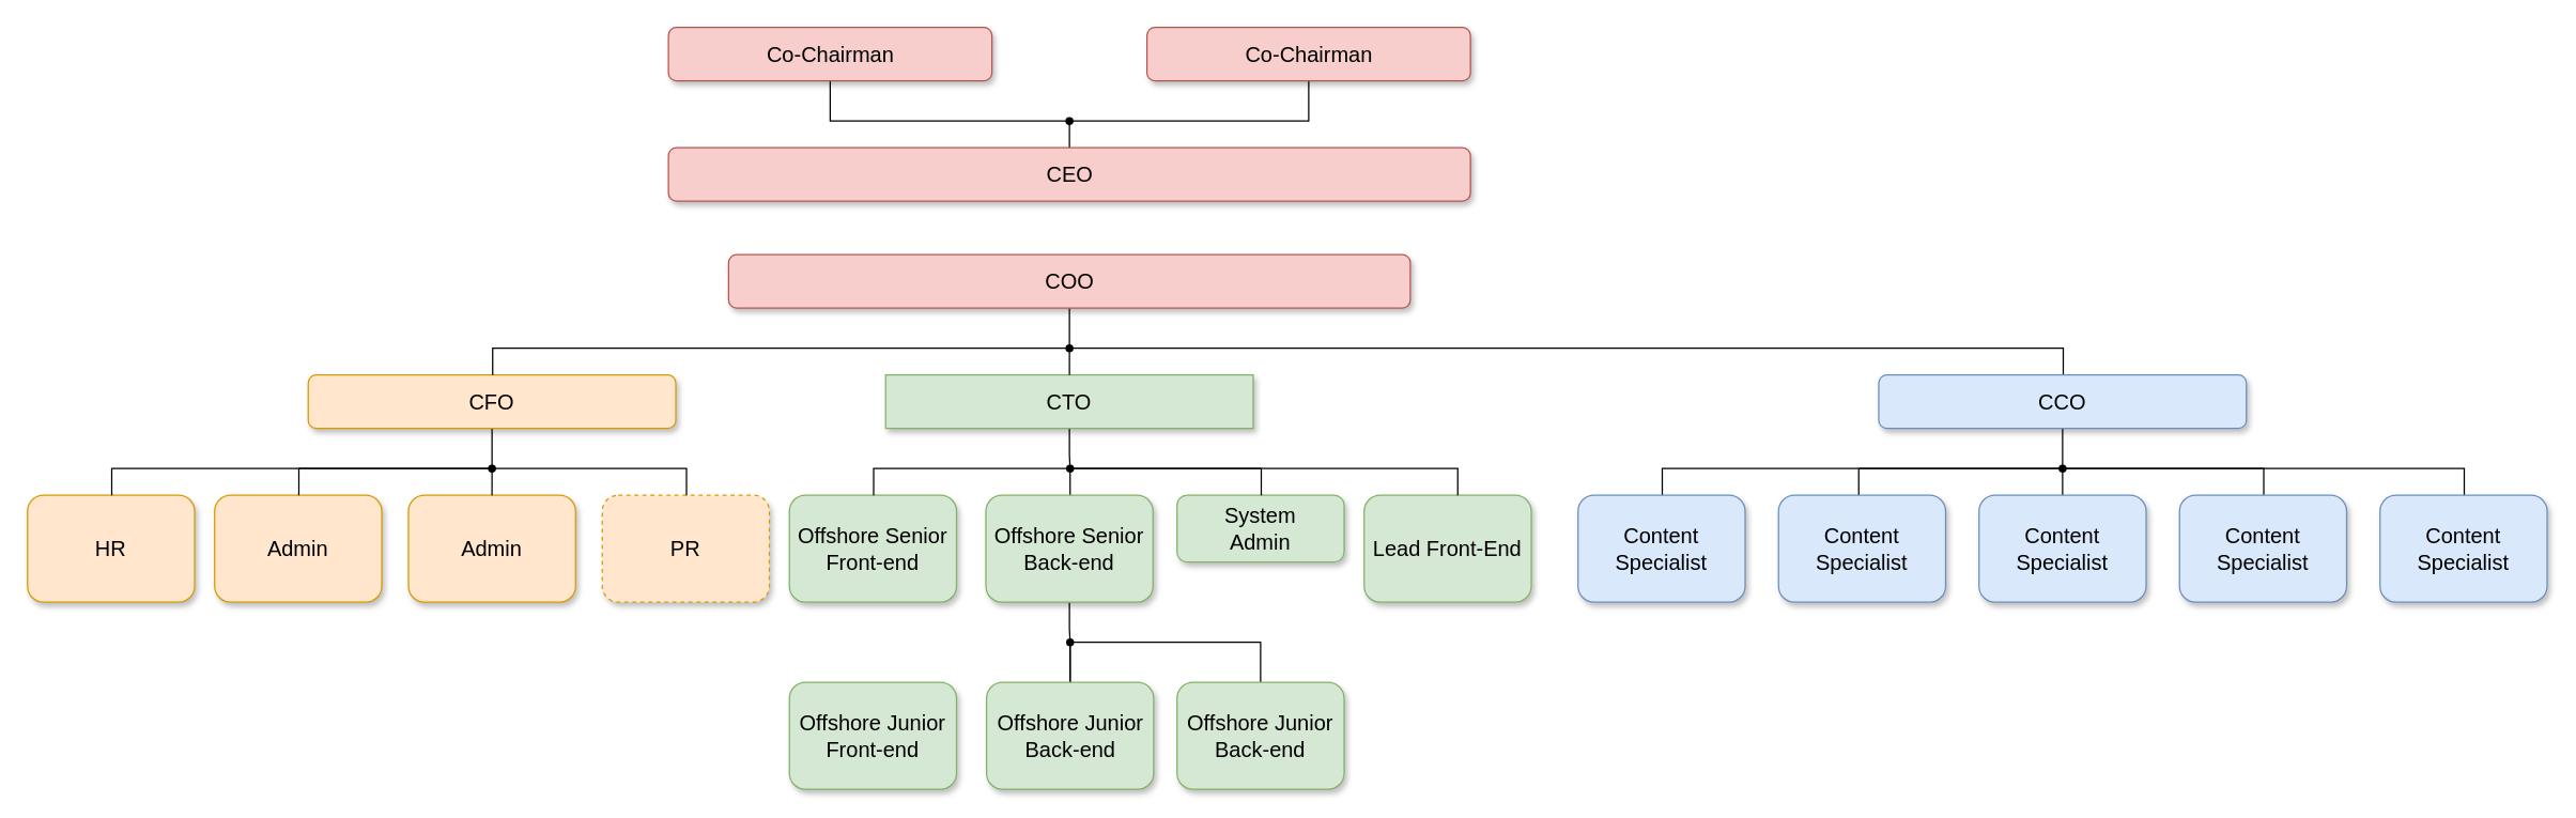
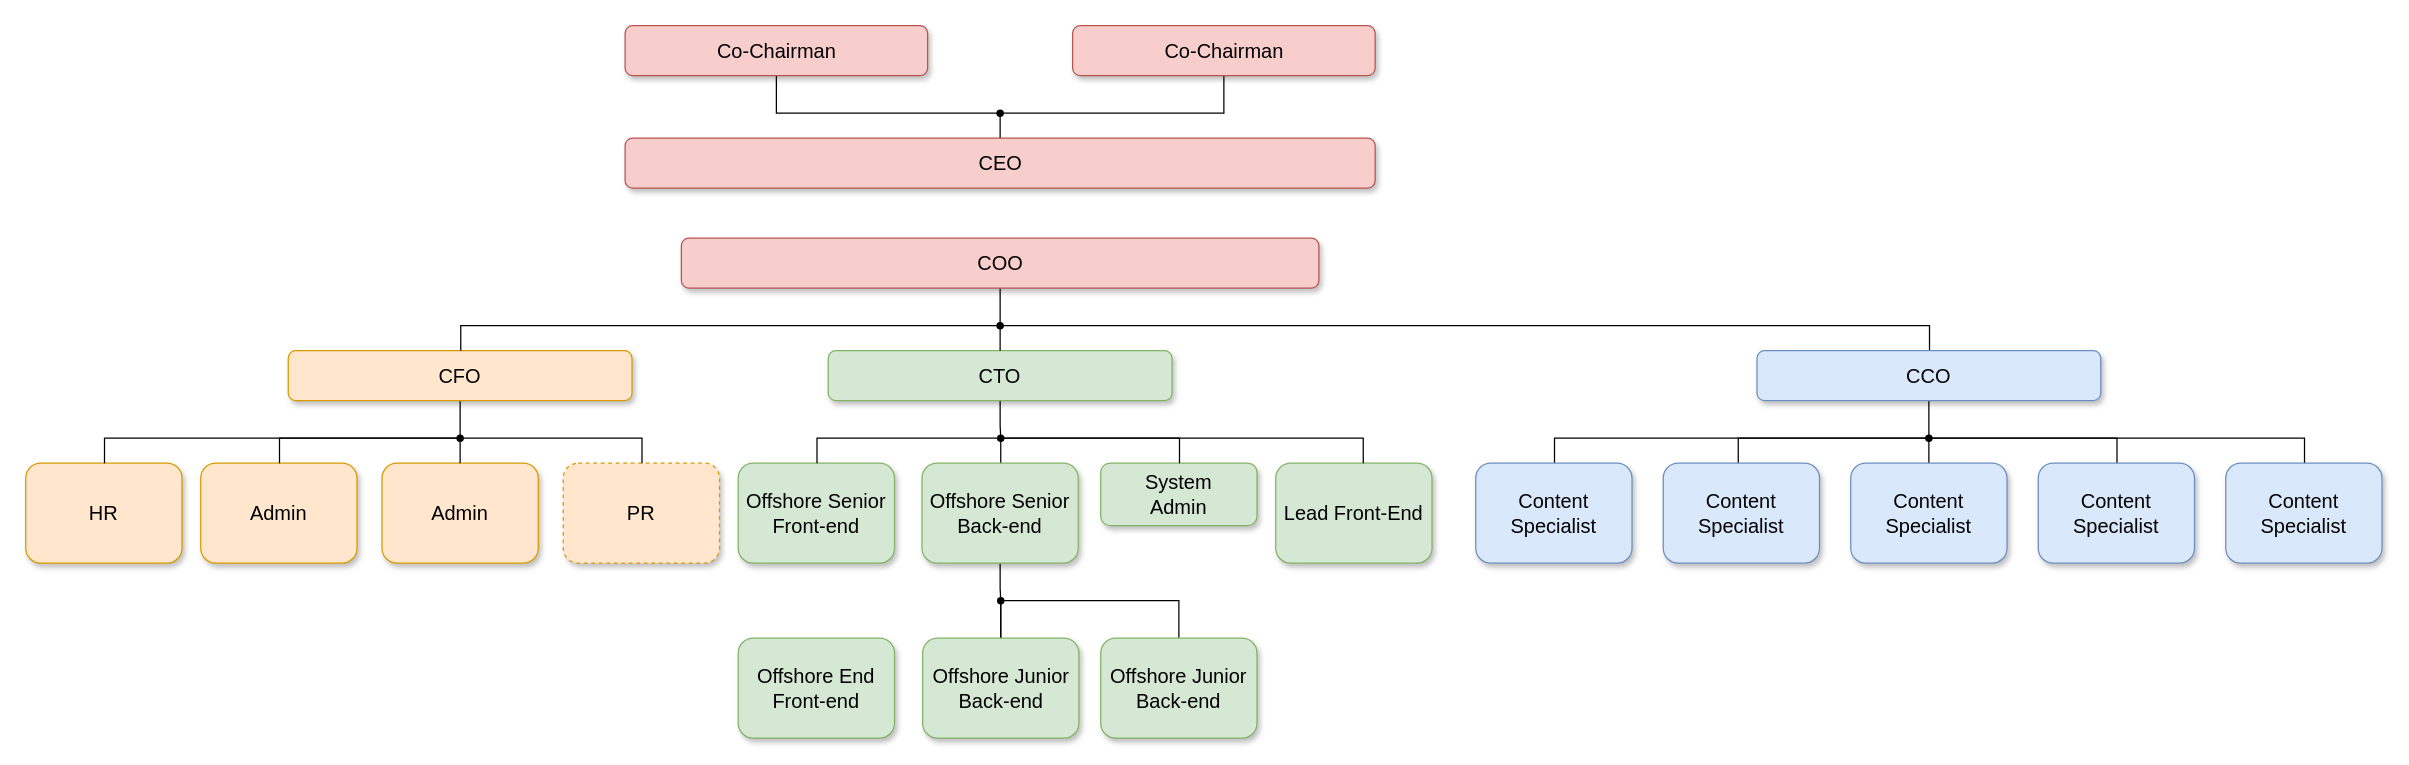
  <mxCell id="0" />
  <mxCell id="1" parent="0" />
  <mxCell id="2" style="edgeStyle=orthogonalEdgeStyle;rounded=0;orthogonalLoop=1;jettySize=auto;html=1;endArrow=none;endFill=0;" parent="1" source="57" target="32" edge="1"><mxGeometry relative="1" as="geometry" /></mxCell>
  <mxCell id="3" value="" style="edgeStyle=orthogonalEdgeStyle;rounded=0;orthogonalLoop=1;jettySize=auto;html=1;endArrow=none;endFill=0;" parent="1" source="5" target="53" edge="1"><mxGeometry relative="1" as="geometry" /></mxCell>
  <mxCell id="4" style="edgeStyle=orthogonalEdgeStyle;rounded=0;orthogonalLoop=1;jettySize=auto;html=1;endArrow=none;endFill=0;" parent="1" source="5" target="36" edge="1"><mxGeometry relative="1" as="geometry" /></mxCell>
  <mxCell id="5" value="" style="shape=waypoint;sketch=0;size=6;pointerEvents=1;points=[];fillColor=none;resizable=0;rotatable=0;perimeter=centerPerimeter;snapToPoint=1;" parent="1" vertex="1"><mxGeometry x="780" y="460" width="40" height="40" as="geometry" /></mxCell>
  <mxCell id="6" value="" style="edgeStyle=orthogonalEdgeStyle;rounded=0;orthogonalLoop=1;jettySize=auto;html=1;endArrow=none;endFill=0;" parent="1" source="22" target="12" edge="1"><mxGeometry relative="1" as="geometry" /></mxCell>
  <mxCell id="7" style="edgeStyle=orthogonalEdgeStyle;rounded=0;orthogonalLoop=1;jettySize=auto;html=1;endArrow=none;endFill=0;" parent="1" source="12" target="41" edge="1"><mxGeometry relative="1" as="geometry"><Array as="points"><mxPoint x="1243" y="350" /></Array></mxGeometry></mxCell>
  <mxCell id="8" style="edgeStyle=orthogonalEdgeStyle;rounded=0;orthogonalLoop=1;jettySize=auto;html=1;endArrow=none;endFill=0;" parent="1" source="12" target="34" edge="1"><mxGeometry relative="1" as="geometry"><Array as="points"><mxPoint x="1390" y="350" /></Array></mxGeometry></mxCell>
  <mxCell id="9" style="edgeStyle=orthogonalEdgeStyle;rounded=0;orthogonalLoop=1;jettySize=auto;html=1;endArrow=none;endFill=0;" parent="1" source="12" target="28" edge="1"><mxGeometry relative="1" as="geometry"><Array as="points"><mxPoint x="1843" y="350" /></Array></mxGeometry></mxCell>
  <mxCell id="10" style="edgeStyle=orthogonalEdgeStyle;rounded=0;orthogonalLoop=1;jettySize=auto;html=1;endArrow=none;endFill=0;" parent="1" source="12" target="27" edge="1"><mxGeometry relative="1" as="geometry"><Array as="points"><mxPoint x="1693" y="350" /></Array></mxGeometry></mxCell>
  <mxCell id="11" style="edgeStyle=orthogonalEdgeStyle;rounded=0;orthogonalLoop=1;jettySize=auto;html=1;endArrow=none;endFill=0;" parent="1" source="12" target="35" edge="1"><mxGeometry relative="1" as="geometry"><Array as="points"><mxPoint x="1543" y="350" /></Array></mxGeometry></mxCell>
  <mxCell id="12" value="" style="shape=waypoint;sketch=0;size=6;pointerEvents=1;points=[];fillColor=none;resizable=0;rotatable=0;perimeter=centerPerimeter;snapToPoint=1;" parent="1" vertex="1"><mxGeometry x="1522.5" y="330" width="40" height="40" as="geometry" /></mxCell>
  <mxCell id="13" style="edgeStyle=orthogonalEdgeStyle;rounded=0;orthogonalLoop=1;jettySize=auto;html=1;endArrow=none;endFill=0;" parent="1" source="51" target="17" edge="1"><mxGeometry relative="1" as="geometry" /></mxCell>
  <mxCell id="14" style="edgeStyle=orthogonalEdgeStyle;rounded=0;orthogonalLoop=1;jettySize=auto;html=1;endArrow=none;endFill=0;" parent="1" source="45" target="22" edge="1"><mxGeometry relative="1" as="geometry"><Array as="points"><mxPoint x="1543" y="260" /></Array></mxGeometry></mxCell>
  <mxCell id="15" style="edgeStyle=orthogonalEdgeStyle;rounded=0;orthogonalLoop=1;jettySize=auto;html=1;endArrow=none;endFill=0;" parent="1" source="16" target="51" edge="1"><mxGeometry relative="1" as="geometry"><Array as="points"><mxPoint x="979" y="90" /></Array></mxGeometry></mxCell>
  <mxCell id="16" value="Co-Chairman" style="whiteSpace=wrap;html=1;rounded=1;shadow=1;strokeWidth=1;fontSize=16;align=center;fillColor=#f8cecc;strokeColor=#b85450;" parent="1" vertex="1"><mxGeometry x="857.5" y="20" width="242" height="40" as="geometry" /></mxCell>
  <mxCell id="17" value="CEO" style="whiteSpace=wrap;html=1;rounded=1;shadow=1;strokeWidth=1;fontSize=16;align=center;fillColor=#f8cecc;strokeColor=#b85450;" parent="1" vertex="1"><mxGeometry x="499.5" y="110" width="600" height="40" as="geometry" /></mxCell>
  <mxCell id="18" style="edgeStyle=orthogonalEdgeStyle;rounded=0;orthogonalLoop=1;jettySize=auto;html=1;endArrow=none;endFill=0;" parent="1" source="19" target="45" edge="1"><mxGeometry relative="1" as="geometry" /></mxCell>
  <mxCell id="19" value="COO" style="whiteSpace=wrap;html=1;rounded=1;shadow=1;strokeWidth=1;fontSize=16;align=center;fillColor=#f8cecc;strokeColor=#b85450;" parent="1" vertex="1"><mxGeometry x="544.5" y="190" width="510" height="40" as="geometry" /></mxCell>
  <mxCell id="20" style="edgeStyle=orthogonalEdgeStyle;rounded=0;orthogonalLoop=1;jettySize=auto;html=1;endArrow=none;endFill=0;" parent="1" source="21" target="57" edge="1"><mxGeometry relative="1" as="geometry" /></mxCell>
- <mxCell id="21" value="CTO" style="whiteSpace=wrap;html=1;shadow=1;strokeWidth=1;fontSize=16;align=center;fillColor=#d5e8d4;strokeColor=#82b366;rounded=0;" parent="1" vertex="1"><mxGeometry x="662" y="280" width="275" height="40" as="geometry" /></mxCell>
+ <mxCell id="21" value="CTO" style="whiteSpace=wrap;html=1;rounded=1;shadow=1;strokeWidth=1;fontSize=16;align=center;fillColor=#d5e8d4;strokeColor=#82b366;" parent="1" vertex="1"><mxGeometry x="662" y="280" width="275" height="40" as="geometry" /></mxCell>
  <mxCell id="22" value="CCO" style="whiteSpace=wrap;html=1;rounded=1;shadow=1;strokeWidth=1;fontSize=16;align=center;fillColor=#dae8fc;strokeColor=#6c8ebf;" parent="1" vertex="1"><mxGeometry x="1405" y="280" width="275" height="40" as="geometry" /></mxCell>
  <mxCell id="23" style="edgeStyle=orthogonalEdgeStyle;rounded=0;orthogonalLoop=1;jettySize=auto;html=1;endArrow=none;endFill=0;" parent="1" source="24" target="50" edge="1"><mxGeometry relative="1" as="geometry" /></mxCell>
  <mxCell id="24" value="CFO" style="whiteSpace=wrap;html=1;rounded=1;shadow=1;strokeWidth=1;fontSize=16;align=center;fillColor=#ffe6cc;strokeColor=#d79b00;" parent="1" vertex="1"><mxGeometry x="230" y="280" width="275" height="40" as="geometry" /></mxCell>
  <mxCell id="25" value="System&lt;div&gt;Admin&lt;/div&gt;" style="whiteSpace=wrap;html=1;rounded=1;shadow=1;strokeWidth=1;fontSize=16;align=center;fillColor=#d5e8d4;strokeColor=#82b366;" parent="1" vertex="1"><mxGeometry x="880" y="370" width="125" height="50" as="geometry" /></mxCell>
  <mxCell id="26" value="Lead Front-End" style="whiteSpace=wrap;html=1;rounded=1;shadow=1;strokeWidth=1;fontSize=16;align=center;fillColor=#d5e8d4;strokeColor=#82b366;" parent="1" vertex="1"><mxGeometry x="1020" y="370" width="125" height="80" as="geometry" /></mxCell>
  <mxCell id="27" value="Content Specialist" style="whiteSpace=wrap;html=1;rounded=1;shadow=1;strokeWidth=1;fontSize=16;align=center;fillColor=#dae8fc;strokeColor=#6c8ebf;" parent="1" vertex="1"><mxGeometry x="1630" y="370" width="125" height="80" as="geometry" /></mxCell>
  <mxCell id="28" value="&lt;span&gt;Content Specialist&lt;/span&gt;" style="whiteSpace=wrap;html=1;rounded=1;shadow=1;strokeWidth=1;fontSize=16;align=center;fillColor=#dae8fc;strokeColor=#6c8ebf;" parent="1" vertex="1"><mxGeometry x="1780" y="370" width="125" height="80" as="geometry" /></mxCell>
  <mxCell id="29" value="HR" style="whiteSpace=wrap;html=1;rounded=1;shadow=1;strokeWidth=1;fontSize=16;align=center;fillColor=#ffe6cc;strokeColor=#d79b00;" parent="1" vertex="1"><mxGeometry x="20" y="370" width="125" height="80" as="geometry" /></mxCell>
  <mxCell id="30" value="Admin" style="whiteSpace=wrap;html=1;rounded=1;shadow=1;strokeWidth=1;fontSize=16;align=center;fillColor=#ffe6cc;strokeColor=#d79b00;" parent="1" vertex="1"><mxGeometry x="160" y="370" width="125" height="80" as="geometry" /></mxCell>
  <mxCell id="31" style="edgeStyle=orthogonalEdgeStyle;rounded=0;orthogonalLoop=1;jettySize=auto;html=1;endArrow=none;endFill=0;" parent="1" source="32" target="5" edge="1"><mxGeometry relative="1" as="geometry" /></mxCell>
  <mxCell id="32" value="Offshore Senior Back-end" style="whiteSpace=wrap;html=1;rounded=1;shadow=1;strokeWidth=1;fontSize=16;align=center;fillColor=#d5e8d4;strokeColor=#82b366;" parent="1" vertex="1"><mxGeometry x="737" y="370" width="125" height="80" as="geometry" /></mxCell>
  <mxCell id="33" value="Offshore Senior Front-end" style="whiteSpace=wrap;html=1;rounded=1;shadow=1;strokeWidth=1;fontSize=16;align=center;fillColor=#d5e8d4;strokeColor=#82b366;" parent="1" vertex="1"><mxGeometry x="590" y="370" width="125" height="80" as="geometry" /></mxCell>
  <mxCell id="34" value="Content Specialist" style="whiteSpace=wrap;html=1;rounded=1;shadow=1;strokeWidth=1;fontSize=16;align=center;fillColor=#dae8fc;strokeColor=#6c8ebf;" parent="1" vertex="1"><mxGeometry x="1330" y="370" width="125" height="80" as="geometry" /></mxCell>
  <mxCell id="35" value="&lt;span&gt;Content Specialist&lt;/span&gt;" style="whiteSpace=wrap;html=1;rounded=1;shadow=1;strokeWidth=1;fontSize=16;align=center;fillColor=#dae8fc;strokeColor=#6c8ebf;" parent="1" vertex="1"><mxGeometry x="1480" y="370" width="125" height="80" as="geometry" /></mxCell>
  <mxCell id="36" value="Offshore Junior Back-end" style="whiteSpace=wrap;html=1;rounded=1;shadow=1;strokeWidth=1;fontSize=16;align=center;fillColor=#d5e8d4;strokeColor=#82b366;" parent="1" vertex="1"><mxGeometry x="880" y="510" width="125" height="80" as="geometry" /></mxCell>
  <mxCell id="37" value="PR" style="whiteSpace=wrap;html=1;rounded=1;shadow=1;strokeWidth=1;fontSize=16;align=center;fillColor=#ffe6cc;strokeColor=#d79b00;dashed=1;" parent="1" vertex="1"><mxGeometry x="450" y="370" width="125" height="80" as="geometry" /></mxCell>
  <mxCell id="38" value="Admin" style="whiteSpace=wrap;html=1;rounded=1;shadow=1;strokeWidth=1;fontSize=16;align=center;fillColor=#ffe6cc;strokeColor=#d79b00;" parent="1" vertex="1"><mxGeometry x="305" y="370" width="125" height="80" as="geometry" /></mxCell>
  <mxCell id="39" style="edgeStyle=orthogonalEdgeStyle;rounded=0;orthogonalLoop=1;jettySize=auto;html=1;entryX=0.638;entryY=0.6;entryDx=0;entryDy=0;entryPerimeter=0;endArrow=none;endFill=0;" parent="1" source="40" target="51" edge="1"><mxGeometry relative="1" as="geometry"><Array as="points"><mxPoint x="621" y="90" /></Array></mxGeometry></mxCell>
  <mxCell id="40" value="Co-Chairman" style="whiteSpace=wrap;html=1;rounded=1;shadow=1;strokeWidth=1;fontSize=16;align=center;fillColor=#f8cecc;strokeColor=#b85450;" parent="1" vertex="1"><mxGeometry x="499.5" y="20" width="242" height="40" as="geometry" /></mxCell>
  <mxCell id="41" value="&lt;span&gt;Content Specialist&lt;/span&gt;" style="whiteSpace=wrap;html=1;rounded=1;shadow=1;strokeWidth=1;fontSize=16;align=center;fillColor=#dae8fc;strokeColor=#6c8ebf;" parent="1" vertex="1"><mxGeometry x="1180" y="370" width="125" height="80" as="geometry" /></mxCell>
- <mxCell id="42" value="Offshore Junior Front-end" style="whiteSpace=wrap;html=1;rounded=1;shadow=1;strokeWidth=1;fontSize=16;align=center;fillColor=#d5e8d4;strokeColor=#82b366;" parent="1" vertex="1"><mxGeometry x="590" y="510" width="125" height="80" as="geometry" /></mxCell>
+ <mxCell id="42" value="Offshore End Front-end" style="whiteSpace=wrap;html=1;rounded=1;shadow=1;strokeWidth=1;fontSize=16;align=center;fillColor=#d5e8d4;strokeColor=#82b366;" parent="1" vertex="1"><mxGeometry x="590" y="510" width="125" height="80" as="geometry" /></mxCell>
  <mxCell id="43" style="edgeStyle=orthogonalEdgeStyle;rounded=0;orthogonalLoop=1;jettySize=auto;html=1;endArrow=none;endFill=0;" parent="1" source="45" target="24" edge="1"><mxGeometry relative="1" as="geometry"><Array as="points"><mxPoint x="368" y="260" /></Array></mxGeometry></mxCell>
  <mxCell id="44" style="edgeStyle=orthogonalEdgeStyle;rounded=0;orthogonalLoop=1;jettySize=auto;html=1;endArrow=none;endFill=0;" parent="1" source="45" target="21" edge="1"><mxGeometry relative="1" as="geometry"><Array as="points"><mxPoint x="800" y="260" /></Array></mxGeometry></mxCell>
  <mxCell id="45" value="" style="shape=waypoint;sketch=0;size=6;pointerEvents=1;points=[];fillColor=none;resizable=0;rotatable=0;perimeter=centerPerimeter;snapToPoint=1;" parent="1" vertex="1"><mxGeometry x="779.5" y="240" width="40" height="40" as="geometry" /></mxCell>
  <mxCell id="46" style="edgeStyle=orthogonalEdgeStyle;rounded=0;orthogonalLoop=1;jettySize=auto;html=1;endArrow=none;endFill=0;" parent="1" source="50" target="37" edge="1"><mxGeometry relative="1" as="geometry"><mxPoint x="513" y="350" as="targetPoint" /><Array as="points"><mxPoint x="513" y="350" /></Array></mxGeometry></mxCell>
  <mxCell id="47" style="edgeStyle=orthogonalEdgeStyle;rounded=0;orthogonalLoop=1;jettySize=auto;html=1;endArrow=none;endFill=0;" parent="1" source="50" target="29" edge="1"><mxGeometry relative="1" as="geometry"><Array as="points"><mxPoint x="83" y="350" /></Array></mxGeometry></mxCell>
  <mxCell id="48" style="edgeStyle=orthogonalEdgeStyle;rounded=0;orthogonalLoop=1;jettySize=auto;html=1;endArrow=none;endFill=0;" parent="1" source="50" target="30" edge="1"><mxGeometry relative="1" as="geometry"><Array as="points"><mxPoint x="223" y="350" /></Array></mxGeometry></mxCell>
  <mxCell id="49" style="edgeStyle=orthogonalEdgeStyle;rounded=0;orthogonalLoop=1;jettySize=auto;html=1;endArrow=none;endFill=0;" parent="1" source="50" target="38" edge="1"><mxGeometry relative="1" as="geometry"><Array as="points"><mxPoint x="368" y="370" /><mxPoint x="368" y="370" /></Array></mxGeometry></mxCell>
  <mxCell id="50" value="" style="shape=waypoint;sketch=0;size=6;pointerEvents=1;points=[];fillColor=none;resizable=0;rotatable=0;perimeter=centerPerimeter;snapToPoint=1;" parent="1" vertex="1"><mxGeometry x="347.5" y="330" width="40" height="40" as="geometry" /></mxCell>
  <mxCell id="51" value="" style="shape=waypoint;sketch=0;size=6;pointerEvents=1;points=[];fillColor=none;resizable=0;rotatable=0;perimeter=centerPerimeter;snapToPoint=1;" parent="1" vertex="1"><mxGeometry x="779.5" y="70" width="40" height="40" as="geometry" /></mxCell>
  <mxCell id="52" style="edgeStyle=orthogonalEdgeStyle;rounded=0;orthogonalLoop=1;jettySize=auto;html=1;endArrow=none;endFill=0;" parent="1" source="5" target="53" edge="1"><mxGeometry relative="1" as="geometry" /></mxCell>
  <mxCell id="53" value="Offshore Junior Back-end" style="whiteSpace=wrap;html=1;rounded=1;shadow=1;strokeWidth=1;fontSize=16;align=center;fillColor=#d5e8d4;strokeColor=#82b366;" parent="1" vertex="1"><mxGeometry x="737.5" y="510" width="125" height="80" as="geometry" /></mxCell>
  <mxCell id="54" style="edgeStyle=orthogonalEdgeStyle;rounded=0;orthogonalLoop=1;jettySize=auto;html=1;endArrow=none;endFill=0;" parent="1" source="57" target="33" edge="1"><mxGeometry relative="1" as="geometry"><Array as="points"><mxPoint x="653" y="350" /></Array></mxGeometry></mxCell>
  <mxCell id="55" style="edgeStyle=orthogonalEdgeStyle;rounded=0;orthogonalLoop=1;jettySize=auto;html=1;endArrow=none;endFill=0;" parent="1" source="57" target="26" edge="1"><mxGeometry relative="1" as="geometry"><Array as="points"><mxPoint x="1090" y="350" /></Array></mxGeometry></mxCell>
  <mxCell id="56" style="edgeStyle=orthogonalEdgeStyle;rounded=0;orthogonalLoop=1;jettySize=auto;html=1;endArrow=none;endFill=0;" parent="1" source="57" target="25" edge="1"><mxGeometry relative="1" as="geometry"><Array as="points"><mxPoint x="943" y="350" /></Array></mxGeometry></mxCell>
  <mxCell id="57" value="" style="shape=waypoint;sketch=0;size=6;pointerEvents=1;points=[];fillColor=none;resizable=0;rotatable=0;perimeter=centerPerimeter;snapToPoint=1;" parent="1" vertex="1"><mxGeometry x="780" y="330" width="40" height="40" as="geometry" /></mxCell>
